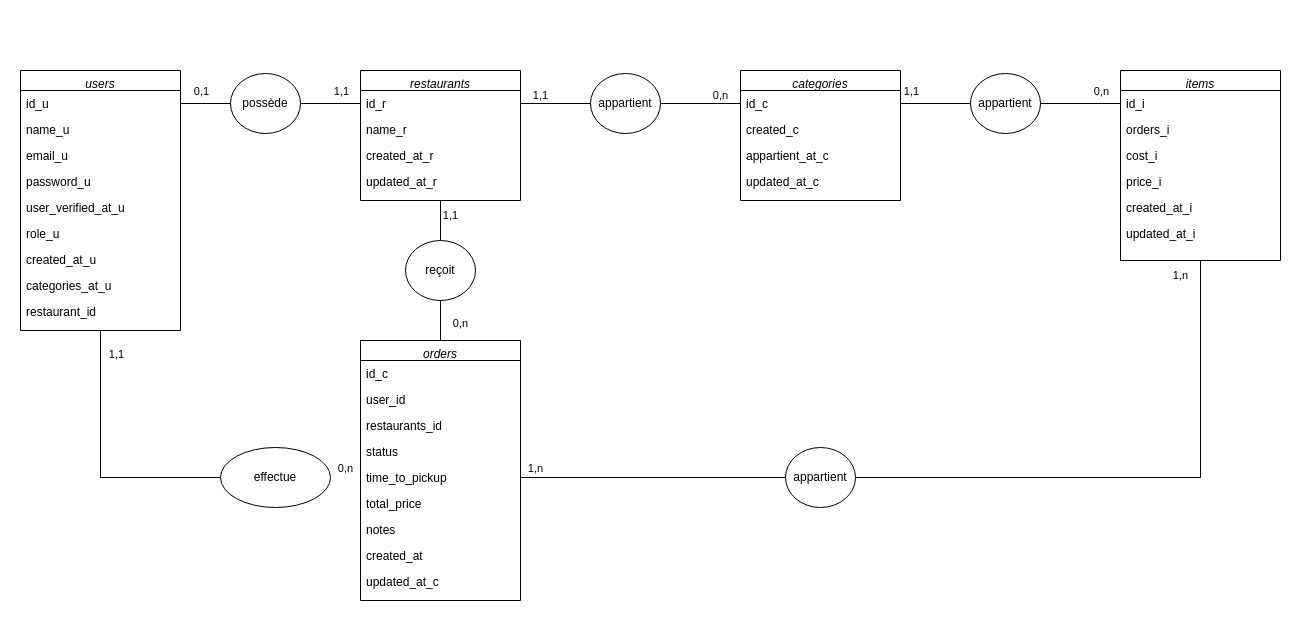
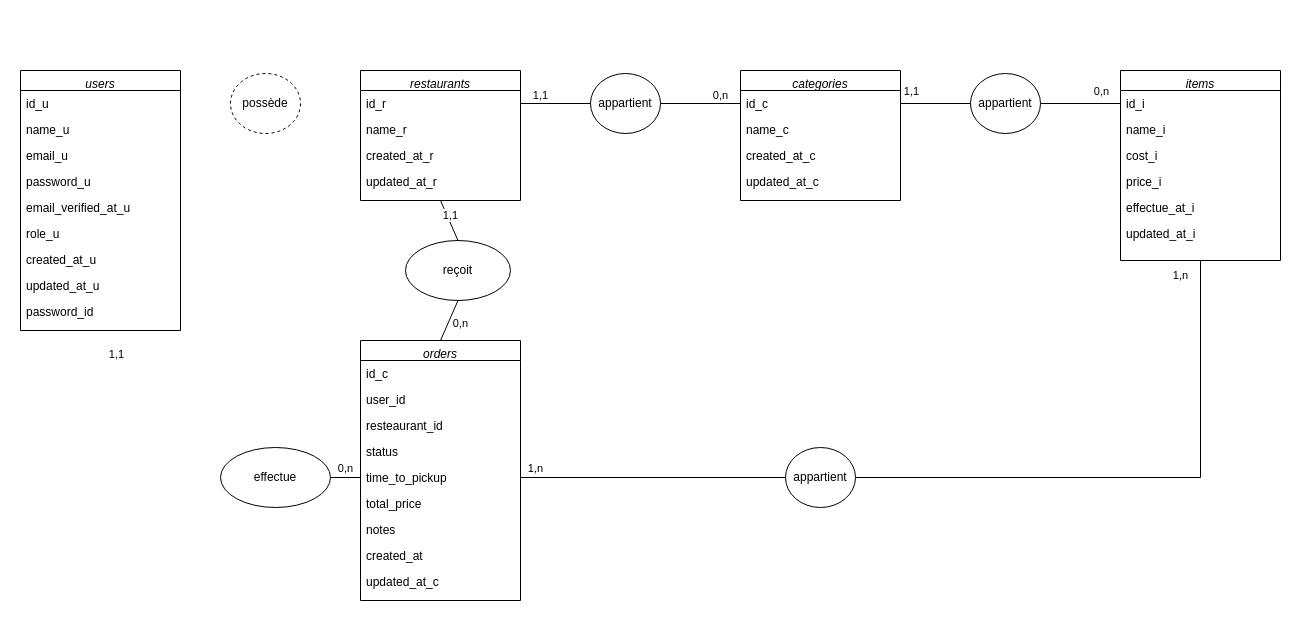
  <mxCell id="0" />
  <mxCell id="1" parent="0" />
  <mxCell id="2" value="users" style="swimlane;fontStyle=2;align=center;verticalAlign=top;childLayout=stackLayout;horizontal=1;startSize=20;horizontalStack=0;resizeParent=1;resizeLast=0;collapsible=1;marginBottom=0;rounded=0;shadow=0;strokeWidth=1;" parent="1" vertex="1"><mxGeometry x="20" y="70" width="160" height="260" as="geometry"><mxRectangle x="230" y="140" width="160" height="26" as="alternateBounds" /></mxGeometry></mxCell>
  <mxCell id="3" value="id_u&#10;" style="text;align=left;verticalAlign=top;spacingLeft=4;spacingRight=4;overflow=hidden;rotatable=0;points=[[0,0.5],[1,0.5]];portConstraint=eastwest;" parent="2" vertex="1"><mxGeometry y="20" width="160" height="26" as="geometry" /></mxCell>
  <mxCell id="4" value="name_u" style="text;align=left;verticalAlign=top;spacingLeft=4;spacingRight=4;overflow=hidden;rotatable=0;points=[[0,0.5],[1,0.5]];portConstraint=eastwest;rounded=0;shadow=0;html=0;" parent="2" vertex="1"><mxGeometry y="46" width="160" height="26" as="geometry" /></mxCell>
  <mxCell id="5" value="email_u" style="text;align=left;verticalAlign=top;spacingLeft=4;spacingRight=4;overflow=hidden;rotatable=0;points=[[0,0.5],[1,0.5]];portConstraint=eastwest;rounded=0;shadow=0;html=0;" parent="2" vertex="1"><mxGeometry y="72" width="160" height="26" as="geometry" /></mxCell>
  <mxCell id="6" value="password_u" style="text;align=left;verticalAlign=top;spacingLeft=4;spacingRight=4;overflow=hidden;rotatable=0;points=[[0,0.5],[1,0.5]];portConstraint=eastwest;rounded=0;shadow=0;html=0;" parent="2" vertex="1"><mxGeometry y="98" width="160" height="26" as="geometry" /></mxCell>
- <mxCell id="7" value="user_verified_at_u" style="text;align=left;verticalAlign=top;spacingLeft=4;spacingRight=4;overflow=hidden;rotatable=0;points=[[0,0.5],[1,0.5]];portConstraint=eastwest;rounded=0;shadow=0;html=0;" parent="2" vertex="1"><mxGeometry y="124" width="160" height="26" as="geometry" /></mxCell>
+ <mxCell id="7" value="email_verified_at_u" style="text;align=left;verticalAlign=top;spacingLeft=4;spacingRight=4;overflow=hidden;rotatable=0;points=[[0,0.5],[1,0.5]];portConstraint=eastwest;rounded=0;shadow=0;html=0;" parent="2" vertex="1"><mxGeometry y="124" width="160" height="26" as="geometry" /></mxCell>
  <mxCell id="8" value="role_u" style="text;align=left;verticalAlign=top;spacingLeft=4;spacingRight=4;overflow=hidden;rotatable=0;points=[[0,0.5],[1,0.5]];portConstraint=eastwest;rounded=0;shadow=0;html=0;" parent="2" vertex="1"><mxGeometry y="150" width="160" height="26" as="geometry" /></mxCell>
  <mxCell id="9" value="created_at_u" style="text;align=left;verticalAlign=top;spacingLeft=4;spacingRight=4;overflow=hidden;rotatable=0;points=[[0,0.5],[1,0.5]];portConstraint=eastwest;rounded=0;shadow=0;html=0;" parent="2" vertex="1"><mxGeometry y="176" width="160" height="26" as="geometry" /></mxCell>
- <mxCell id="10" value="categories_at_u" style="text;align=left;verticalAlign=top;spacingLeft=4;spacingRight=4;overflow=hidden;rotatable=0;points=[[0,0.5],[1,0.5]];portConstraint=eastwest;rounded=0;shadow=0;html=0;" parent="2" vertex="1"><mxGeometry y="202" width="160" height="26" as="geometry" /></mxCell>
- <mxCell id="11" value="restaurant_id" style="text;align=left;verticalAlign=top;spacingLeft=4;spacingRight=4;overflow=hidden;rotatable=0;points=[[0,0.5],[1,0.5]];portConstraint=eastwest;rounded=0;shadow=0;html=0;" vertex="1" parent="2"><mxGeometry y="228" width="160" height="26" as="geometry" /></mxCell>
+ <mxCell id="10" value="updated_at_u" style="text;align=left;verticalAlign=top;spacingLeft=4;spacingRight=4;overflow=hidden;rotatable=0;points=[[0,0.5],[1,0.5]];portConstraint=eastwest;rounded=0;shadow=0;html=0;" parent="2" vertex="1"><mxGeometry y="202" width="160" height="26" as="geometry" /></mxCell>
+ <mxCell id="11" value="password_id" style="text;align=left;verticalAlign=top;spacingLeft=4;spacingRight=4;overflow=hidden;rotatable=0;points=[[0,0.5],[1,0.5]];portConstraint=eastwest;rounded=0;shadow=0;html=0;" vertex="1" parent="2"><mxGeometry y="228" width="160" height="26" as="geometry" /></mxCell>
  <mxCell id="12" value="restaurants" style="swimlane;fontStyle=2;align=center;verticalAlign=top;childLayout=stackLayout;horizontal=1;startSize=20;horizontalStack=0;resizeParent=1;resizeLast=0;collapsible=1;marginBottom=0;rounded=0;shadow=0;strokeWidth=1;" parent="1" vertex="1"><mxGeometry x="360" y="70" width="160" height="130" as="geometry"><mxRectangle x="230" y="140" width="160" height="26" as="alternateBounds" /></mxGeometry></mxCell>
  <mxCell id="13" value="id_r&#10;" style="text;align=left;verticalAlign=top;spacingLeft=4;spacingRight=4;overflow=hidden;rotatable=0;points=[[0,0.5],[1,0.5]];portConstraint=eastwest;" parent="12" vertex="1"><mxGeometry y="20" width="160" height="26" as="geometry" /></mxCell>
  <mxCell id="14" value="name_r" style="text;align=left;verticalAlign=top;spacingLeft=4;spacingRight=4;overflow=hidden;rotatable=0;points=[[0,0.5],[1,0.5]];portConstraint=eastwest;rounded=0;shadow=0;html=0;" parent="12" vertex="1"><mxGeometry y="46" width="160" height="26" as="geometry" /></mxCell>
  <mxCell id="15" value="created_at_r" style="text;align=left;verticalAlign=top;spacingLeft=4;spacingRight=4;overflow=hidden;rotatable=0;points=[[0,0.5],[1,0.5]];portConstraint=eastwest;rounded=0;shadow=0;html=0;" parent="12" vertex="1"><mxGeometry y="72" width="160" height="26" as="geometry" /></mxCell>
  <mxCell id="16" value="updated_at_r" style="text;align=left;verticalAlign=top;spacingLeft=4;spacingRight=4;overflow=hidden;rotatable=0;points=[[0,0.5],[1,0.5]];portConstraint=eastwest;rounded=0;shadow=0;html=0;" parent="12" vertex="1"><mxGeometry y="98" width="160" height="26" as="geometry" /></mxCell>
- <mxCell id="17" value="possède" style="ellipse;whiteSpace=wrap;html=1;" parent="1" vertex="1"><mxGeometry x="230" y="73" width="70" height="60" as="geometry" /></mxCell>
- <mxCell id="18" value="" style="endArrow=none;html=1;rounded=0;exitX=1;exitY=0.5;exitDx=0;exitDy=0;entryX=0;entryY=0.5;entryDx=0;entryDy=0;" parent="1" source="3" target="17" edge="1"><mxGeometry width="50" height="50" relative="1" as="geometry"><mxPoint x="680" y="220" as="sourcePoint" /><mxPoint x="730" y="170" as="targetPoint" /></mxGeometry></mxCell>
- <mxCell id="19" value="0&lt;span style=&quot;background-color: light-dark(#ffffff, var(--ge-dark-color, #121212)); color: light-dark(rgb(0, 0, 0), rgb(255, 255, 255));&quot;&gt;,1&lt;/span&gt;" style="edgeLabel;html=1;align=center;verticalAlign=middle;resizable=0;points=[];" parent="18" vertex="1" connectable="0"><mxGeometry x="0.177" y="2" relative="1" as="geometry"><mxPoint x="-9" y="-11" as="offset" /></mxGeometry></mxCell>
- <mxCell id="20" value="" style="endArrow=none;html=1;rounded=0;exitX=1;exitY=0.5;exitDx=0;exitDy=0;entryX=0;entryY=0.5;entryDx=0;entryDy=0;" parent="1" source="17" target="13" edge="1"><mxGeometry width="50" height="50" relative="1" as="geometry"><mxPoint x="680" y="220" as="sourcePoint" /><mxPoint x="730" y="170" as="targetPoint" /></mxGeometry></mxCell>
- <mxCell id="21" value="1,1" style="edgeLabel;html=1;align=center;verticalAlign=middle;resizable=0;points=[];" parent="20" vertex="1" connectable="0"><mxGeometry x="-0.154" y="-1" relative="1" as="geometry"><mxPoint x="15" y="-14" as="offset" /></mxGeometry></mxCell>
+ <mxCell id="17" value="possède" style="ellipse;whiteSpace=wrap;html=1;dashed=1;" parent="1" vertex="1"><mxGeometry x="230" y="73" width="70" height="60" as="geometry" /></mxCell>
  <mxCell id="22" value="categories" style="swimlane;fontStyle=2;align=center;verticalAlign=top;childLayout=stackLayout;horizontal=1;startSize=20;horizontalStack=0;resizeParent=1;resizeLast=0;collapsible=1;marginBottom=0;rounded=0;shadow=0;strokeWidth=1;" parent="1" vertex="1"><mxGeometry x="740" y="70" width="160" height="130" as="geometry"><mxRectangle x="230" y="140" width="160" height="26" as="alternateBounds" /></mxGeometry></mxCell>
  <mxCell id="23" value="id_c" style="text;align=left;verticalAlign=top;spacingLeft=4;spacingRight=4;overflow=hidden;rotatable=0;points=[[0,0.5],[1,0.5]];portConstraint=eastwest;" parent="22" vertex="1"><mxGeometry y="20" width="160" height="26" as="geometry" /></mxCell>
- <mxCell id="24" value="created_c" style="text;align=left;verticalAlign=top;spacingLeft=4;spacingRight=4;overflow=hidden;rotatable=0;points=[[0,0.5],[1,0.5]];portConstraint=eastwest;rounded=0;shadow=0;html=0;" parent="22" vertex="1"><mxGeometry y="46" width="160" height="26" as="geometry" /></mxCell>
- <mxCell id="25" value="appartient_at_c" style="text;align=left;verticalAlign=top;spacingLeft=4;spacingRight=4;overflow=hidden;rotatable=0;points=[[0,0.5],[1,0.5]];portConstraint=eastwest;rounded=0;shadow=0;html=0;" parent="22" vertex="1"><mxGeometry y="72" width="160" height="26" as="geometry" /></mxCell>
+ <mxCell id="24" value="name_c" style="text;align=left;verticalAlign=top;spacingLeft=4;spacingRight=4;overflow=hidden;rotatable=0;points=[[0,0.5],[1,0.5]];portConstraint=eastwest;rounded=0;shadow=0;html=0;" parent="22" vertex="1"><mxGeometry y="46" width="160" height="26" as="geometry" /></mxCell>
+ <mxCell id="25" value="created_at_c" style="text;align=left;verticalAlign=top;spacingLeft=4;spacingRight=4;overflow=hidden;rotatable=0;points=[[0,0.5],[1,0.5]];portConstraint=eastwest;rounded=0;shadow=0;html=0;" parent="22" vertex="1"><mxGeometry y="72" width="160" height="26" as="geometry" /></mxCell>
  <mxCell id="26" value="updated_at_c" style="text;align=left;verticalAlign=top;spacingLeft=4;spacingRight=4;overflow=hidden;rotatable=0;points=[[0,0.5],[1,0.5]];portConstraint=eastwest;rounded=0;shadow=0;html=0;" parent="22" vertex="1"><mxGeometry y="98" width="160" height="26" as="geometry" /></mxCell>
  <mxCell id="27" value="items" style="swimlane;fontStyle=2;align=center;verticalAlign=top;childLayout=stackLayout;horizontal=1;startSize=20;horizontalStack=0;resizeParent=1;resizeLast=0;collapsible=1;marginBottom=0;rounded=0;shadow=0;strokeWidth=1;" parent="1" vertex="1"><mxGeometry x="1120" y="70" width="160" height="190" as="geometry"><mxRectangle x="230" y="140" width="160" height="26" as="alternateBounds" /></mxGeometry></mxCell>
  <mxCell id="28" value="id_i" style="text;align=left;verticalAlign=top;spacingLeft=4;spacingRight=4;overflow=hidden;rotatable=0;points=[[0,0.5],[1,0.5]];portConstraint=eastwest;" parent="27" vertex="1"><mxGeometry y="20" width="160" height="26" as="geometry" /></mxCell>
- <mxCell id="29" value="orders_i" style="text;align=left;verticalAlign=top;spacingLeft=4;spacingRight=4;overflow=hidden;rotatable=0;points=[[0,0.5],[1,0.5]];portConstraint=eastwest;rounded=0;shadow=0;html=0;" parent="27" vertex="1"><mxGeometry y="46" width="160" height="26" as="geometry" /></mxCell>
+ <mxCell id="29" value="name_i" style="text;align=left;verticalAlign=top;spacingLeft=4;spacingRight=4;overflow=hidden;rotatable=0;points=[[0,0.5],[1,0.5]];portConstraint=eastwest;rounded=0;shadow=0;html=0;" parent="27" vertex="1"><mxGeometry y="46" width="160" height="26" as="geometry" /></mxCell>
  <mxCell id="30" value="cost_i" style="text;align=left;verticalAlign=top;spacingLeft=4;spacingRight=4;overflow=hidden;rotatable=0;points=[[0,0.5],[1,0.5]];portConstraint=eastwest;rounded=0;shadow=0;html=0;" parent="27" vertex="1"><mxGeometry y="72" width="160" height="26" as="geometry" /></mxCell>
  <mxCell id="31" value="price_i" style="text;align=left;verticalAlign=top;spacingLeft=4;spacingRight=4;overflow=hidden;rotatable=0;points=[[0,0.5],[1,0.5]];portConstraint=eastwest;rounded=0;shadow=0;html=0;" parent="27" vertex="1"><mxGeometry y="98" width="160" height="26" as="geometry" /></mxCell>
- <mxCell id="32" value="created_at_i" style="text;align=left;verticalAlign=top;spacingLeft=4;spacingRight=4;overflow=hidden;rotatable=0;points=[[0,0.5],[1,0.5]];portConstraint=eastwest;rounded=0;shadow=0;html=0;" parent="27" vertex="1"><mxGeometry y="124" width="160" height="26" as="geometry" /></mxCell>
+ <mxCell id="32" value="effectue_at_i" style="text;align=left;verticalAlign=top;spacingLeft=4;spacingRight=4;overflow=hidden;rotatable=0;points=[[0,0.5],[1,0.5]];portConstraint=eastwest;rounded=0;shadow=0;html=0;" parent="27" vertex="1"><mxGeometry y="124" width="160" height="26" as="geometry" /></mxCell>
  <mxCell id="33" value="updated_at_i" style="text;align=left;verticalAlign=top;spacingLeft=4;spacingRight=4;overflow=hidden;rotatable=0;points=[[0,0.5],[1,0.5]];portConstraint=eastwest;rounded=0;shadow=0;html=0;" parent="27" vertex="1"><mxGeometry y="150" width="160" height="26" as="geometry" /></mxCell>
  <mxCell id="34" value="appartient" style="ellipse;whiteSpace=wrap;html=1;" parent="1" vertex="1"><mxGeometry x="590" y="73" width="70" height="60" as="geometry" /></mxCell>
  <mxCell id="35" value="appartient" style="ellipse;whiteSpace=wrap;html=1;" parent="1" vertex="1"><mxGeometry x="970" y="73" width="70" height="60" as="geometry" /></mxCell>
  <mxCell id="36" value="" style="endArrow=none;html=1;rounded=0;exitX=0;exitY=0.5;exitDx=0;exitDy=0;entryX=1;entryY=0.5;entryDx=0;entryDy=0;" parent="1" source="35" target="23" edge="1"><mxGeometry width="50" height="50" relative="1" as="geometry"><mxPoint x="680" y="340" as="sourcePoint" /><mxPoint x="730" y="290" as="targetPoint" /></mxGeometry></mxCell>
  <mxCell id="37" value="1,1" style="edgeLabel;html=1;align=center;verticalAlign=middle;resizable=0;points=[];" parent="36" vertex="1" connectable="0"><mxGeometry x="-0.296" y="-4" relative="1" as="geometry"><mxPoint x="-35" y="-9" as="offset" /></mxGeometry></mxCell>
  <mxCell id="38" value="" style="endArrow=none;html=1;rounded=0;exitX=1;exitY=0.5;exitDx=0;exitDy=0;entryX=0;entryY=0.5;entryDx=0;entryDy=0;" parent="1" source="35" target="28" edge="1"><mxGeometry width="50" height="50" relative="1" as="geometry"><mxPoint x="680" y="340" as="sourcePoint" /><mxPoint x="730" y="290" as="targetPoint" /><Array as="points" /></mxGeometry></mxCell>
  <mxCell id="39" value="0,n" style="edgeLabel;html=1;align=center;verticalAlign=middle;resizable=0;points=[];" parent="38" vertex="1" connectable="0"><mxGeometry x="0.151" y="-1" relative="1" as="geometry"><mxPoint x="14" y="-14" as="offset" /></mxGeometry></mxCell>
  <mxCell id="40" value="" style="endArrow=none;html=1;rounded=0;exitX=1;exitY=0.5;exitDx=0;exitDy=0;entryX=0;entryY=0.5;entryDx=0;entryDy=0;" parent="1" source="13" target="34" edge="1"><mxGeometry width="50" height="50" relative="1" as="geometry"><mxPoint x="680" y="240" as="sourcePoint" /><mxPoint x="730" y="190" as="targetPoint" /></mxGeometry></mxCell>
  <mxCell id="41" value="" style="endArrow=none;html=1;rounded=0;exitX=1;exitY=0.5;exitDx=0;exitDy=0;entryX=0;entryY=0.5;entryDx=0;entryDy=0;" parent="1" source="34" target="23" edge="1"><mxGeometry width="50" height="50" relative="1" as="geometry"><mxPoint x="680" y="240" as="sourcePoint" /><mxPoint x="730" y="190" as="targetPoint" /></mxGeometry></mxCell>
  <mxCell id="42" value="1,1" style="edgeLabel;html=1;align=center;verticalAlign=middle;resizable=0;points=[];" parent="1" vertex="1" connectable="0"><mxGeometry x="540" y="80" as="geometry"><mxPoint x="-1" y="14" as="offset" /></mxGeometry></mxCell>
  <mxCell id="43" value="0,n" style="edgeLabel;html=1;align=center;verticalAlign=middle;resizable=0;points=[];" parent="1" vertex="1" connectable="0"><mxGeometry x="720" y="80" as="geometry"><mxPoint x="-1" y="14" as="offset" /></mxGeometry></mxCell>
  <mxCell id="44" value="orders" style="swimlane;fontStyle=2;align=center;verticalAlign=top;childLayout=stackLayout;horizontal=1;startSize=20;horizontalStack=0;resizeParent=1;resizeLast=0;collapsible=1;marginBottom=0;rounded=0;shadow=0;strokeWidth=1;" vertex="1" parent="1"><mxGeometry x="360" y="340" width="160" height="260" as="geometry"><mxRectangle x="230" y="140" width="160" height="26" as="alternateBounds" /></mxGeometry></mxCell>
  <mxCell id="45" value="id_c" style="text;align=left;verticalAlign=top;spacingLeft=4;spacingRight=4;overflow=hidden;rotatable=0;points=[[0,0.5],[1,0.5]];portConstraint=eastwest;" vertex="1" parent="44"><mxGeometry y="20" width="160" height="26" as="geometry" /></mxCell>
  <mxCell id="46" value="user_id" style="text;align=left;verticalAlign=top;spacingLeft=4;spacingRight=4;overflow=hidden;rotatable=0;points=[[0,0.5],[1,0.5]];portConstraint=eastwest;rounded=0;shadow=0;html=0;" vertex="1" parent="44"><mxGeometry y="46" width="160" height="26" as="geometry" /></mxCell>
- <mxCell id="47" value="restaurants_id" style="text;align=left;verticalAlign=top;spacingLeft=4;spacingRight=4;overflow=hidden;rotatable=0;points=[[0,0.5],[1,0.5]];portConstraint=eastwest;rounded=0;shadow=0;html=0;" vertex="1" parent="44"><mxGeometry y="72" width="160" height="26" as="geometry" /></mxCell>
+ <mxCell id="47" value="resteaurant_id" style="text;align=left;verticalAlign=top;spacingLeft=4;spacingRight=4;overflow=hidden;rotatable=0;points=[[0,0.5],[1,0.5]];portConstraint=eastwest;rounded=0;shadow=0;html=0;" vertex="1" parent="44"><mxGeometry y="72" width="160" height="26" as="geometry" /></mxCell>
  <mxCell id="48" value="status" style="text;align=left;verticalAlign=top;spacingLeft=4;spacingRight=4;overflow=hidden;rotatable=0;points=[[0,0.5],[1,0.5]];portConstraint=eastwest;rounded=0;shadow=0;html=0;" vertex="1" parent="44"><mxGeometry y="98" width="160" height="26" as="geometry" /></mxCell>
  <mxCell id="49" value="time_to_pickup" style="text;align=left;verticalAlign=top;spacingLeft=4;spacingRight=4;overflow=hidden;rotatable=0;points=[[0,0.5],[1,0.5]];portConstraint=eastwest;rounded=0;shadow=0;html=0;" vertex="1" parent="44"><mxGeometry y="124" width="160" height="26" as="geometry" /></mxCell>
  <mxCell id="50" value="total_price" style="text;align=left;verticalAlign=top;spacingLeft=4;spacingRight=4;overflow=hidden;rotatable=0;points=[[0,0.5],[1,0.5]];portConstraint=eastwest;rounded=0;shadow=0;html=0;" vertex="1" parent="44"><mxGeometry y="150" width="160" height="26" as="geometry" /></mxCell>
  <mxCell id="51" value="notes" style="text;align=left;verticalAlign=top;spacingLeft=4;spacingRight=4;overflow=hidden;rotatable=0;points=[[0,0.5],[1,0.5]];portConstraint=eastwest;rounded=0;shadow=0;html=0;" vertex="1" parent="44"><mxGeometry y="176" width="160" height="26" as="geometry" /></mxCell>
  <mxCell id="52" value="created_at" style="text;align=left;verticalAlign=top;spacingLeft=4;spacingRight=4;overflow=hidden;rotatable=0;points=[[0,0.5],[1,0.5]];portConstraint=eastwest;rounded=0;shadow=0;html=0;" vertex="1" parent="44"><mxGeometry y="202" width="160" height="26" as="geometry" /></mxCell>
  <mxCell id="53" value="updated_at_c" style="text;align=left;verticalAlign=top;spacingLeft=4;spacingRight=4;overflow=hidden;rotatable=0;points=[[0,0.5],[1,0.5]];portConstraint=eastwest;rounded=0;shadow=0;html=0;" vertex="1" parent="44"><mxGeometry y="228" width="160" height="26" as="geometry" /></mxCell>
  <mxCell id="54" value="effectue" style="ellipse;whiteSpace=wrap;html=1;" vertex="1" parent="1"><mxGeometry x="220" y="447" width="110" height="60" as="geometry" /></mxCell>
- <mxCell id="55" value="" style="endArrow=none;html=1;rounded=0;exitX=0.5;exitY=1;exitDx=0;exitDy=0;entryX=0;entryY=0.5;entryDx=0;entryDy=0;" edge="1" parent="1" source="2" target="54"><mxGeometry width="50" height="50" relative="1" as="geometry"><mxPoint x="620" y="360" as="sourcePoint" /><mxPoint x="670" y="310" as="targetPoint" /><Array as="points"><mxPoint x="100" y="477" /></Array></mxGeometry></mxCell>
+ <mxCell id="56" value="" style="endArrow=none;html=1;rounded=0;exitX=1;exitY=0.5;exitDx=0;exitDy=0;entryX=0;entryY=0.5;entryDx=0;entryDy=0;" edge="1" parent="1" source="54" target="49"><mxGeometry width="50" height="50" relative="1" as="geometry"><mxPoint x="110" y="340" as="sourcePoint" /><mxPoint x="310" y="410" as="targetPoint" /><Array as="points" /></mxGeometry></mxCell>
  <mxCell id="57" value="" style="endArrow=none;html=1;rounded=0;exitX=0.5;exitY=1;exitDx=0;exitDy=0;entryX=0.5;entryY=0;entryDx=0;entryDy=0;" edge="1" parent="1" source="59" target="44"><mxGeometry width="50" height="50" relative="1" as="geometry"><mxPoint x="310" y="480" as="sourcePoint" /><mxPoint x="408" y="479" as="targetPoint" /><Array as="points" /></mxGeometry></mxCell>
  <mxCell id="58" value="" style="endArrow=none;html=1;rounded=0;exitX=0.5;exitY=1;exitDx=0;exitDy=0;entryX=0.5;entryY=0;entryDx=0;entryDy=0;" edge="1" parent="1" source="12" target="59"><mxGeometry width="50" height="50" relative="1" as="geometry"><mxPoint x="440" y="200" as="sourcePoint" /><mxPoint x="440" y="340" as="targetPoint" /><Array as="points" /></mxGeometry></mxCell>
- <mxCell id="59" value="reçoit" style="ellipse;whiteSpace=wrap;html=1;" vertex="1" parent="1"><mxGeometry x="405" y="240" width="70" height="60" as="geometry" /></mxCell>
+ <mxCell id="59" value="reçoit" style="ellipse;whiteSpace=wrap;html=1;" vertex="1" parent="1"><mxGeometry x="405" y="240" width="105" height="60" as="geometry" /></mxCell>
  <mxCell id="60" value="" style="endArrow=none;html=1;rounded=0;exitX=0;exitY=0.5;exitDx=0;exitDy=0;entryX=1;entryY=0.5;entryDx=0;entryDy=0;" edge="1" parent="1" source="62" target="49"><mxGeometry width="50" height="50" relative="1" as="geometry"><mxPoint x="600" y="477" as="sourcePoint" /><mxPoint x="450" y="350" as="targetPoint" /><Array as="points" /></mxGeometry></mxCell>
  <mxCell id="61" value="" style="endArrow=none;html=1;rounded=0;exitX=0.5;exitY=1;exitDx=0;exitDy=0;entryX=1;entryY=0.5;entryDx=0;entryDy=0;" edge="1" parent="1" source="27" target="62"><mxGeometry width="50" height="50" relative="1" as="geometry"><mxPoint x="1200" y="260" as="sourcePoint" /><mxPoint x="910" y="477" as="targetPoint" /><Array as="points"><mxPoint x="1200" y="477" /></Array></mxGeometry></mxCell>
  <mxCell id="62" value="appartient" style="ellipse;whiteSpace=wrap;html=1;" vertex="1" parent="1"><mxGeometry x="785" y="447" width="70" height="60" as="geometry" /></mxCell>
  <mxCell id="63" value="0&lt;span style=&quot;background-color: light-dark(#ffffff, var(--ge-dark-color, #121212)); color: light-dark(rgb(0, 0, 0), rgb(255, 255, 255));&quot;&gt;,n&lt;/span&gt;" style="edgeLabel;html=1;align=center;verticalAlign=middle;resizable=0;points=[];" vertex="1" connectable="0" parent="1"><mxGeometry x="360.002" y="165" as="geometry"><mxPoint x="-16" y="302" as="offset" /></mxGeometry></mxCell>
  <mxCell id="64" value="&lt;span style=&quot;background-color: light-dark(#ffffff, var(--ge-dark-color, #121212)); color: light-dark(rgb(0, 0, 0), rgb(255, 255, 255));&quot;&gt;1,1&lt;/span&gt;" style="edgeLabel;html=1;align=center;verticalAlign=middle;resizable=0;points=[];" vertex="1" connectable="0" parent="1"><mxGeometry x="220.002" y="133" as="geometry"><mxPoint x="-105" y="220" as="offset" /></mxGeometry></mxCell>
  <mxCell id="65" value="1,n" style="edgeLabel;html=1;align=center;verticalAlign=middle;resizable=0;points=[];" vertex="1" connectable="0" parent="1"><mxGeometry x="550.002" y="165" as="geometry"><mxPoint x="-16" y="302" as="offset" /></mxGeometry></mxCell>
  <mxCell id="66" value="0,n" style="edgeLabel;html=1;align=center;verticalAlign=middle;resizable=0;points=[];" vertex="1" connectable="0" parent="1"><mxGeometry x="475.002" y="20" as="geometry"><mxPoint x="-16" y="302" as="offset" /></mxGeometry></mxCell>
  <mxCell id="67" value="1,1" style="edgeLabel;html=1;align=center;verticalAlign=middle;resizable=0;points=[];" vertex="1" connectable="0" parent="1"><mxGeometry x="450" y="200" as="geometry"><mxPoint x="-1" y="14" as="offset" /></mxGeometry></mxCell>
  <mxCell id="68" value="1,n" style="edgeLabel;html=1;align=center;verticalAlign=middle;resizable=0;points=[];" vertex="1" connectable="0" parent="1"><mxGeometry x="1180" y="260" as="geometry"><mxPoint x="-1" y="14" as="offset" /></mxGeometry></mxCell>
